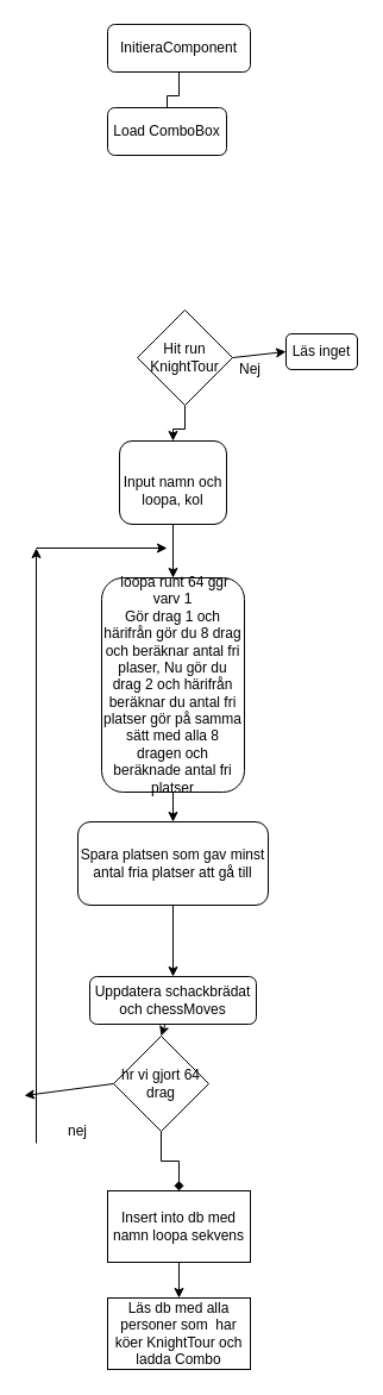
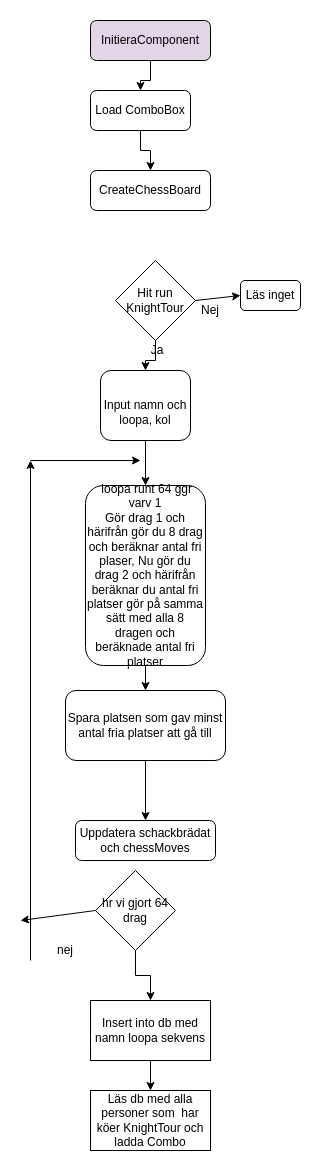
  <mxCell id="0" />
  <mxCell id="1" parent="0" />
- <mxCell id="2" value="" style="edgeStyle=orthogonalEdgeStyle;rounded=0;orthogonalLoop=1;jettySize=auto;html=1;endArrow=none;" edge="1" parent="1" source="3" target="5"><mxGeometry relative="1" as="geometry" /></mxCell>
- <mxCell id="3" value="&lt;font style=&quot;vertical-align: inherit&quot;&gt;&lt;font style=&quot;vertical-align: inherit&quot;&gt;InitieraComponent&lt;/font&gt;&lt;/font&gt;" style="rounded=1;whiteSpace=wrap;html=1;fontSize=12;glass=0;strokeWidth=1;shadow=0;" parent="1" vertex="1"><mxGeometry x="90" y="20" width="120" height="40" as="geometry" /></mxCell>
+ <mxCell id="2" value="" style="edgeStyle=orthogonalEdgeStyle;rounded=0;orthogonalLoop=1;jettySize=auto;html=1;" edge="1" parent="1" source="3" target="5"><mxGeometry relative="1" as="geometry" /></mxCell>
+ <mxCell id="3" value="&lt;font style=&quot;vertical-align: inherit&quot;&gt;&lt;font style=&quot;vertical-align: inherit&quot;&gt;InitieraComponent&lt;/font&gt;&lt;/font&gt;" style="rounded=1;whiteSpace=wrap;html=1;fontSize=12;glass=0;strokeWidth=1;shadow=0;fillColor=#e1d5e7;" parent="1" vertex="1"><mxGeometry x="90" y="20" width="120" height="40" as="geometry" /></mxCell>
+ <mxCell id="4" value="" style="edgeStyle=orthogonalEdgeStyle;rounded=0;orthogonalLoop=1;jettySize=auto;html=1;" edge="1" parent="1" source="5" target="6"><mxGeometry relative="1" as="geometry" /></mxCell>
  <mxCell id="5" value="&lt;font style=&quot;vertical-align: inherit&quot;&gt;&lt;font style=&quot;vertical-align: inherit&quot;&gt;Load ComboBox&lt;/font&gt;&lt;/font&gt;" style="rounded=1;whiteSpace=wrap;html=1;fontSize=12;glass=0;strokeWidth=1;shadow=0;" vertex="1" parent="1"><mxGeometry x="90" y="90" width="100" height="40" as="geometry" /></mxCell>
+ <mxCell id="6" value="&lt;font style=&quot;vertical-align: inherit&quot;&gt;&lt;font style=&quot;vertical-align: inherit&quot;&gt;CreateChessBoard&lt;/font&gt;&lt;/font&gt;" style="rounded=1;whiteSpace=wrap;html=1;fontSize=12;glass=0;strokeWidth=1;shadow=0;" vertex="1" parent="1"><mxGeometry x="90" y="170" width="120" height="40" as="geometry" /></mxCell>
  <mxCell id="7" value="" style="edgeStyle=orthogonalEdgeStyle;rounded=0;orthogonalLoop=1;jettySize=auto;html=1;" edge="1" parent="1" source="8" target="10"><mxGeometry relative="1" as="geometry" /></mxCell>
  <mxCell id="8" value="&lt;font style=&quot;vertical-align: inherit&quot;&gt;&lt;font style=&quot;vertical-align: inherit&quot;&gt;Hit run KnightTour&lt;/font&gt;&lt;/font&gt;" style="rhombus;whiteSpace=wrap;html=1;" vertex="1" parent="1"><mxGeometry x="115" y="260" width="80" height="80" as="geometry" /></mxCell>
  <mxCell id="9" value="" style="edgeStyle=orthogonalEdgeStyle;rounded=0;orthogonalLoop=1;jettySize=auto;html=1;" edge="1" parent="1" source="10" target="16"><mxGeometry relative="1" as="geometry" /></mxCell>
  <mxCell id="10" value="&lt;br&gt;&lt;font style=&quot;vertical-align: inherit&quot;&gt;&lt;font style=&quot;vertical-align: inherit&quot;&gt;&lt;font style=&quot;vertical-align: inherit&quot;&gt;&lt;font style=&quot;vertical-align: inherit&quot;&gt;&lt;font style=&quot;vertical-align: inherit&quot;&gt;&lt;font style=&quot;vertical-align: inherit&quot;&gt;Input namn och loopa, kol&lt;/font&gt;&lt;/font&gt;&lt;/font&gt;&lt;/font&gt;&lt;/font&gt;&lt;/font&gt;" style="rounded=1;whiteSpace=wrap;html=1;" vertex="1" parent="1"><mxGeometry x="100" y="370" width="90" height="70" as="geometry" /></mxCell>
+ <mxCell id="11" value="&lt;font style=&quot;vertical-align: inherit&quot;&gt;&lt;font style=&quot;vertical-align: inherit&quot;&gt;Ja&lt;/font&gt;&lt;/font&gt;" style="text;html=1;strokeColor=none;fillColor=none;align=center;verticalAlign=middle;whiteSpace=wrap;rounded=0;" vertex="1" parent="1"><mxGeometry x="137" y="340" width="40" height="20" as="geometry" /></mxCell>
  <mxCell id="12" value="&lt;font style=&quot;vertical-align: inherit&quot;&gt;&lt;font style=&quot;vertical-align: inherit&quot;&gt;Nej&lt;/font&gt;&lt;/font&gt;" style="text;html=1;strokeColor=none;fillColor=none;align=center;verticalAlign=middle;whiteSpace=wrap;rounded=0;" vertex="1" parent="1"><mxGeometry x="190" y="300" width="40" height="20" as="geometry" /></mxCell>
  <mxCell id="13" value="" style="endArrow=classic;html=1;exitX=1;exitY=0.5;exitDx=0;exitDy=0;entryX=0;entryY=0.5;entryDx=0;entryDy=0;" edge="1" parent="1" source="8" target="14"><mxGeometry width="50" height="50" relative="1" as="geometry"><mxPoint x="340" y="370" as="sourcePoint" /><mxPoint x="300" y="330" as="targetPoint" /></mxGeometry></mxCell>
  <mxCell id="14" value="&lt;font style=&quot;vertical-align: inherit&quot;&gt;&lt;font style=&quot;vertical-align: inherit&quot;&gt;Läs inget&lt;/font&gt;&lt;/font&gt;" style="rounded=1;whiteSpace=wrap;html=1;" vertex="1" parent="1"><mxGeometry x="240" y="280" width="60" height="30" as="geometry" /></mxCell>
  <mxCell id="15" value="" style="edgeStyle=orthogonalEdgeStyle;rounded=0;orthogonalLoop=1;jettySize=auto;html=1;" edge="1" parent="1" source="16" target="18"><mxGeometry relative="1" as="geometry" /></mxCell>
  <mxCell id="16" value="&lt;font style=&quot;vertical-align: inherit&quot;&gt;&lt;font style=&quot;vertical-align: inherit&quot;&gt;&lt;font style=&quot;vertical-align: inherit&quot;&gt;&lt;font style=&quot;vertical-align: inherit&quot;&gt;&lt;font style=&quot;vertical-align: inherit&quot;&gt;&lt;font style=&quot;vertical-align: inherit&quot;&gt;&lt;font style=&quot;vertical-align: inherit&quot;&gt;&lt;font style=&quot;vertical-align: inherit&quot;&gt;&lt;font style=&quot;vertical-align: inherit&quot;&gt;&lt;font style=&quot;vertical-align: inherit&quot;&gt;&lt;font style=&quot;vertical-align: inherit&quot;&gt;&lt;font style=&quot;vertical-align: inherit&quot;&gt;&lt;font style=&quot;vertical-align: inherit&quot;&gt;&lt;font style=&quot;vertical-align: inherit&quot;&gt;&lt;font style=&quot;vertical-align: inherit&quot;&gt;&lt;font style=&quot;vertical-align: inherit&quot;&gt;&lt;font style=&quot;vertical-align: inherit&quot;&gt;&lt;font style=&quot;vertical-align: inherit&quot;&gt;&amp;nbsp;loopa runt 64 ggr varv 1 &lt;/font&gt;&lt;/font&gt;&lt;/font&gt;&lt;/font&gt;&lt;/font&gt;&lt;/font&gt;&lt;br&gt;&lt;font style=&quot;vertical-align: inherit&quot;&gt;&lt;font style=&quot;vertical-align: inherit&quot;&gt;&lt;font style=&quot;vertical-align: inherit&quot;&gt;&lt;font style=&quot;vertical-align: inherit&quot;&gt;&lt;font style=&quot;vertical-align: inherit&quot;&gt;&lt;font style=&quot;vertical-align: inherit&quot;&gt;Gör drag 1 och härifrån gör du 8 drag och beräknar antal fri plaser, Nu gör du drag 2 och härifrån beräknar du antal fri platser gör på samma sätt med alla 8 dragen och beräknade antal fri platser&lt;/font&gt;&lt;/font&gt;&lt;/font&gt;&lt;/font&gt;&lt;/font&gt;&lt;/font&gt;&lt;/font&gt;&lt;/font&gt;&lt;/font&gt;&lt;/font&gt;&lt;/font&gt;&lt;/font&gt;&lt;/font&gt;&lt;/font&gt;&lt;/font&gt;&lt;/font&gt;&lt;/font&gt;&lt;/font&gt;" style="rounded=1;whiteSpace=wrap;html=1;" vertex="1" parent="1"><mxGeometry x="85" y="485" width="120" height="180" as="geometry" /></mxCell>
  <mxCell id="17" value="" style="edgeStyle=orthogonalEdgeStyle;rounded=0;orthogonalLoop=1;jettySize=auto;html=1;" edge="1" parent="1" source="18" target="19"><mxGeometry relative="1" as="geometry" /></mxCell>
  <mxCell id="18" value="&lt;font style=&quot;vertical-align: inherit&quot;&gt;&lt;font style=&quot;vertical-align: inherit&quot;&gt;&lt;font style=&quot;vertical-align: inherit&quot;&gt;&lt;font style=&quot;vertical-align: inherit&quot;&gt;&lt;font style=&quot;vertical-align: inherit&quot;&gt;&lt;font style=&quot;vertical-align: inherit&quot;&gt;Spara platsen som gav minst antal fria platser att gå till&lt;/font&gt;&lt;/font&gt;&lt;/font&gt;&lt;/font&gt;&lt;/font&gt;&lt;/font&gt;" style="rounded=1;whiteSpace=wrap;html=1;" vertex="1" parent="1"><mxGeometry x="65" y="690" width="160" height="70" as="geometry" /></mxCell>
  <mxCell id="19" value="&lt;font style=&quot;vertical-align: inherit&quot;&gt;&lt;font style=&quot;vertical-align: inherit&quot;&gt;&lt;font style=&quot;vertical-align: inherit&quot;&gt;&lt;font style=&quot;vertical-align: inherit&quot;&gt;&lt;font style=&quot;vertical-align: inherit&quot;&gt;&lt;font style=&quot;vertical-align: inherit&quot;&gt;&lt;font style=&quot;vertical-align: inherit&quot;&gt;&lt;font style=&quot;vertical-align: inherit&quot;&gt;&lt;font style=&quot;vertical-align: inherit&quot;&gt;&lt;font style=&quot;vertical-align: inherit&quot;&gt;Uppdatera schackbrädat och chessMoves&lt;/font&gt;&lt;/font&gt;&lt;/font&gt;&lt;/font&gt;&lt;/font&gt;&lt;/font&gt;&lt;/font&gt;&lt;/font&gt;&lt;/font&gt;&lt;/font&gt;" style="rounded=1;whiteSpace=wrap;html=1;" vertex="1" parent="1"><mxGeometry x="75" y="820" width="140" height="40" as="geometry" /></mxCell>
- <mxCell id="20" value="" style="edgeStyle=orthogonalEdgeStyle;rounded=0;orthogonalLoop=1;jettySize=auto;html=1;endArrow=diamond;" edge="1" parent="1" source="21" target="28"><mxGeometry relative="1" as="geometry" /></mxCell>
+ <mxCell id="20" value="" style="edgeStyle=orthogonalEdgeStyle;rounded=0;orthogonalLoop=1;jettySize=auto;html=1;" edge="1" parent="1" source="21" target="28"><mxGeometry relative="1" as="geometry" /></mxCell>
  <mxCell id="21" value="&lt;font style=&quot;vertical-align: inherit&quot;&gt;&lt;font style=&quot;vertical-align: inherit&quot;&gt;hr vi gjort 64 drag&lt;/font&gt;&lt;/font&gt;" style="rhombus;whiteSpace=wrap;html=1;" vertex="1" parent="1"><mxGeometry x="95" y="870" width="80" height="80" as="geometry" /></mxCell>
  <mxCell id="22" value="" style="endArrow=classic;html=1;" edge="1" parent="1"><mxGeometry width="50" height="50" relative="1" as="geometry"><mxPoint x="30" y="960" as="sourcePoint" /><mxPoint x="30" y="460" as="targetPoint" /></mxGeometry></mxCell>
  <mxCell id="23" value="" style="endArrow=classic;html=1;exitX=0;exitY=0.5;exitDx=0;exitDy=0;" edge="1" parent="1" source="21"><mxGeometry width="50" height="50" relative="1" as="geometry"><mxPoint x="-50" y="1010" as="sourcePoint" /><mxPoint x="20" y="920" as="targetPoint" /></mxGeometry></mxCell>
  <mxCell id="24" value="" style="endArrow=classic;html=1;" edge="1" parent="1"><mxGeometry width="50" height="50" relative="1" as="geometry"><mxPoint x="30" y="460" as="sourcePoint" /><mxPoint x="140" y="460" as="targetPoint" /></mxGeometry></mxCell>
  <mxCell id="25" value="&lt;font style=&quot;vertical-align: inherit&quot;&gt;&lt;font style=&quot;vertical-align: inherit&quot;&gt;nej&lt;/font&gt;&lt;/font&gt;" style="text;html=1;strokeColor=none;fillColor=none;align=center;verticalAlign=middle;whiteSpace=wrap;rounded=0;" vertex="1" parent="1"><mxGeometry x="45" y="940" width="40" height="20" as="geometry" /></mxCell>
- <mxCell id="26" value="" style="endArrow=classic;html=1;entryX=0.5;entryY=0;entryDx=0;entryDy=0;" edge="1" parent="1" source="19" target="21"><mxGeometry width="50" height="50" relative="1" as="geometry"><mxPoint x="190" y="950" as="sourcePoint" /><mxPoint x="240" y="900" as="targetPoint" /></mxGeometry></mxCell>
  <mxCell id="27" value="" style="edgeStyle=orthogonalEdgeStyle;rounded=0;orthogonalLoop=1;jettySize=auto;html=1;" edge="1" parent="1" source="28" target="29"><mxGeometry relative="1" as="geometry" /></mxCell>
  <mxCell id="28" value="&lt;font style=&quot;vertical-align: inherit&quot;&gt;&lt;font style=&quot;vertical-align: inherit&quot;&gt;Insert into db med namn loopa sekvens&lt;/font&gt;&lt;/font&gt;" style="whiteSpace=wrap;html=1;" vertex="1" parent="1"><mxGeometry x="90" y="1000" width="120" height="60" as="geometry" /></mxCell>
  <mxCell id="29" value="&lt;font style=&quot;vertical-align: inherit&quot;&gt;&lt;font style=&quot;vertical-align: inherit&quot;&gt;Läs db med alla personer som&amp;nbsp; har köer KnightTour och ladda Combo&lt;/font&gt;&lt;/font&gt;" style="whiteSpace=wrap;html=1;" vertex="1" parent="1"><mxGeometry x="90" y="1090" width="120" height="60" as="geometry" /></mxCell>
